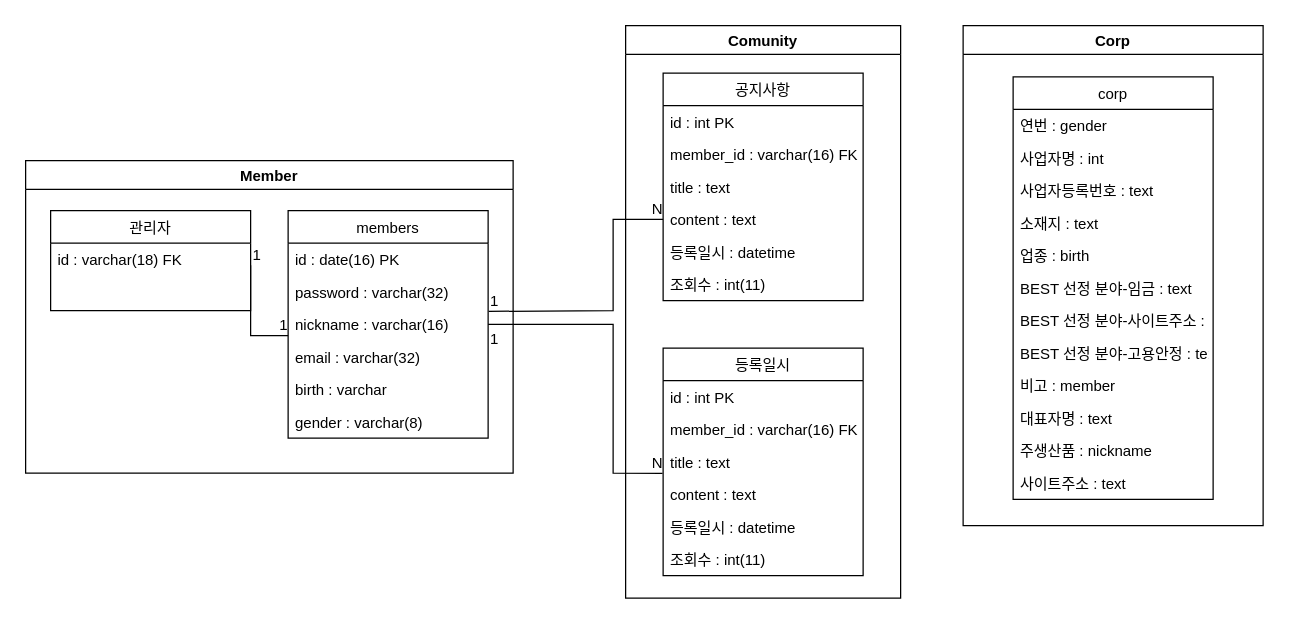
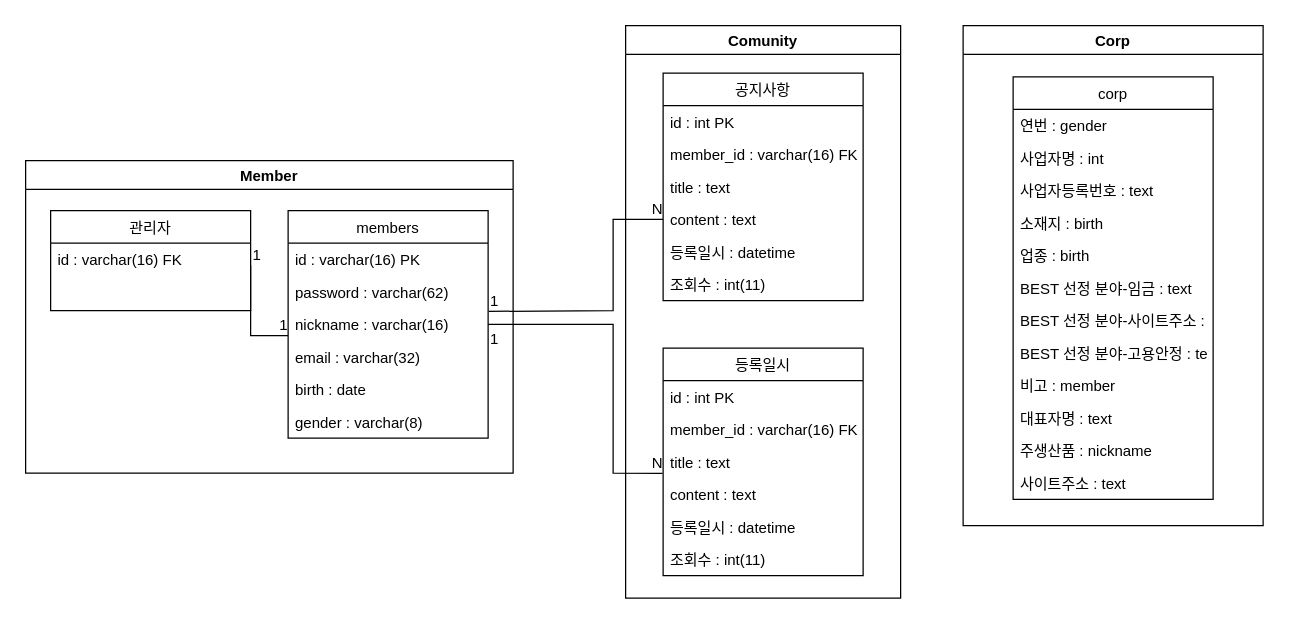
  <mxCell id="0" />
  <mxCell id="1" parent="0" />
  <mxCell id="2" value="Corp" style="swimlane;" parent="1" vertex="1"><mxGeometry x="770" width="240" height="400" as="geometry" y="20" /></mxCell>
  <mxCell id="3" value="corp" style="swimlane;fontStyle=0;align=center;verticalAlign=top;childLayout=stackLayout;horizontal=1;startSize=26;horizontalStack=0;resizeParent=1;resizeLast=0;collapsible=1;marginBottom=0;rounded=0;shadow=0;strokeWidth=1;" parent="2" vertex="1"><mxGeometry x="40" y="41" width="160" height="338" as="geometry"><mxRectangle x="550" y="140" width="160" height="26" as="alternateBounds" /></mxGeometry></mxCell>
  <mxCell id="4" value="연번 : gender" style="text;align=left;verticalAlign=top;spacingLeft=4;spacingRight=4;overflow=hidden;rotatable=0;points=[[0,0.5],[1,0.5]];portConstraint=eastwest;" parent="3" vertex="1"><mxGeometry y="26" width="160" height="26" as="geometry" /></mxCell>
  <mxCell id="5" value="사업자명 : int" style="text;align=left;verticalAlign=top;spacingLeft=4;spacingRight=4;overflow=hidden;rotatable=0;points=[[0,0.5],[1,0.5]];portConstraint=eastwest;rounded=0;shadow=0;html=0;" parent="3" vertex="1"><mxGeometry y="52" width="160" height="26" as="geometry" /></mxCell>
  <mxCell id="6" value="사업자등록번호 : text" style="text;align=left;verticalAlign=top;spacingLeft=4;spacingRight=4;overflow=hidden;rotatable=0;points=[[0,0.5],[1,0.5]];portConstraint=eastwest;rounded=0;shadow=0;html=0;" parent="3" vertex="1"><mxGeometry y="78" width="160" height="26" as="geometry" /></mxCell>
- <mxCell id="7" value="소재지 : text" style="text;align=left;verticalAlign=top;spacingLeft=4;spacingRight=4;overflow=hidden;rotatable=0;points=[[0,0.5],[1,0.5]];portConstraint=eastwest;rounded=0;shadow=0;html=0;" parent="3" vertex="1"><mxGeometry y="104" width="160" height="26" as="geometry" /></mxCell>
+ <mxCell id="7" value="소재지 : birth" style="text;align=left;verticalAlign=top;spacingLeft=4;spacingRight=4;overflow=hidden;rotatable=0;points=[[0,0.5],[1,0.5]];portConstraint=eastwest;rounded=0;shadow=0;html=0;" parent="3" vertex="1"><mxGeometry y="104" width="160" height="26" as="geometry" /></mxCell>
  <mxCell id="8" value="업종 : birth" style="text;align=left;verticalAlign=top;spacingLeft=4;spacingRight=4;overflow=hidden;rotatable=0;points=[[0,0.5],[1,0.5]];portConstraint=eastwest;rounded=0;shadow=0;html=0;" parent="3" vertex="1"><mxGeometry y="130" width="160" height="26" as="geometry" /></mxCell>
  <mxCell id="9" value="BEST 선정 분야-임금 : text" style="text;align=left;verticalAlign=top;spacingLeft=4;spacingRight=4;overflow=hidden;rotatable=0;points=[[0,0.5],[1,0.5]];portConstraint=eastwest;rounded=0;shadow=0;html=0;" parent="3" vertex="1"><mxGeometry y="156" width="160" height="26" as="geometry" /></mxCell>
  <mxCell id="10" value="BEST 선정 분야-사이트주소 : text" style="text;align=left;verticalAlign=top;spacingLeft=4;spacingRight=4;overflow=hidden;rotatable=0;points=[[0,0.5],[1,0.5]];portConstraint=eastwest;rounded=0;shadow=0;html=0;" parent="3" vertex="1"><mxGeometry y="182" width="160" height="26" as="geometry" /></mxCell>
  <mxCell id="11" value="BEST 선정 분야-고용안정 : text" style="text;align=left;verticalAlign=top;spacingLeft=4;spacingRight=4;overflow=hidden;rotatable=0;points=[[0,0.5],[1,0.5]];portConstraint=eastwest;rounded=0;shadow=0;html=0;" parent="3" vertex="1"><mxGeometry y="208" width="160" height="26" as="geometry" /></mxCell>
  <mxCell id="12" value="비고 : member" style="text;align=left;verticalAlign=top;spacingLeft=4;spacingRight=4;overflow=hidden;rotatable=0;points=[[0,0.5],[1,0.5]];portConstraint=eastwest;rounded=0;shadow=0;html=0;" parent="3" vertex="1"><mxGeometry y="234" width="160" height="26" as="geometry" /></mxCell>
  <mxCell id="13" value="대표자명 : text" style="text;align=left;verticalAlign=top;spacingLeft=4;spacingRight=4;overflow=hidden;rotatable=0;points=[[0,0.5],[1,0.5]];portConstraint=eastwest;rounded=0;shadow=0;html=0;" vertex="1" parent="3"><mxGeometry y="260" width="160" height="26" as="geometry" /></mxCell>
  <mxCell id="14" value="주생산품 : nickname" style="text;align=left;verticalAlign=top;spacingLeft=4;spacingRight=4;overflow=hidden;rotatable=0;points=[[0,0.5],[1,0.5]];portConstraint=eastwest;rounded=0;shadow=0;html=0;" vertex="1" parent="3"><mxGeometry y="286" width="160" height="26" as="geometry" /></mxCell>
  <mxCell id="15" value="사이트주소 : text" style="text;align=left;verticalAlign=top;spacingLeft=4;spacingRight=4;overflow=hidden;rotatable=0;points=[[0,0.5],[1,0.5]];portConstraint=eastwest;rounded=0;shadow=0;html=0;" vertex="1" parent="3"><mxGeometry y="312" width="160" height="26" as="geometry" /></mxCell>
  <mxCell id="16" value="members" style="swimlane;fontStyle=0;align=center;verticalAlign=top;childLayout=stackLayout;horizontal=1;startSize=26;horizontalStack=0;resizeParent=1;resizeLast=0;collapsible=1;marginBottom=0;rounded=0;shadow=0;strokeWidth=1;" parent="1" vertex="1"><mxGeometry x="230" y="168" width="160" height="182" as="geometry"><mxRectangle x="550" y="140" width="160" height="26" as="alternateBounds" /></mxGeometry></mxCell>
  <mxCell id="17" value="" style="endArrow=none;html=1;rounded=0;exitX=1.003;exitY=0.1;exitDx=0;exitDy=0;exitPerimeter=0;" edge="1" parent="16"><mxGeometry relative="1" as="geometry"><mxPoint x="-30.0" y="43.6" as="sourcePoint" /><mxPoint y="100" as="targetPoint" /><Array as="points"><mxPoint x="-30" y="100" /></Array></mxGeometry></mxCell>
  <mxCell id="18" value="1" style="resizable=0;html=1;align=left;verticalAlign=bottom;" connectable="0" vertex="1" parent="17"><mxGeometry x="-1" relative="1" as="geometry" /></mxCell>
  <mxCell id="19" value="1" style="resizable=0;html=1;align=right;verticalAlign=bottom;" connectable="0" vertex="1" parent="17"><mxGeometry x="1" relative="1" as="geometry" /></mxCell>
- <mxCell id="20" value="id : date(16) PK" style="text;align=left;verticalAlign=top;spacingLeft=4;spacingRight=4;overflow=hidden;rotatable=0;points=[[0,0.5],[1,0.5]];portConstraint=eastwest;" parent="16" vertex="1"><mxGeometry y="26" width="160" height="26" as="geometry" /></mxCell>
- <mxCell id="21" value="password : varchar(32)" style="text;align=left;verticalAlign=top;spacingLeft=4;spacingRight=4;overflow=hidden;rotatable=0;points=[[0,0.5],[1,0.5]];portConstraint=eastwest;rounded=0;shadow=0;html=0;" parent="16" vertex="1"><mxGeometry y="52" width="160" height="26" as="geometry" /></mxCell>
+ <mxCell id="20" value="id : varchar(16) PK" style="text;align=left;verticalAlign=top;spacingLeft=4;spacingRight=4;overflow=hidden;rotatable=0;points=[[0,0.5],[1,0.5]];portConstraint=eastwest;" parent="16" vertex="1"><mxGeometry y="26" width="160" height="26" as="geometry" /></mxCell>
+ <mxCell id="21" value="password : varchar(62)" style="text;align=left;verticalAlign=top;spacingLeft=4;spacingRight=4;overflow=hidden;rotatable=0;points=[[0,0.5],[1,0.5]];portConstraint=eastwest;rounded=0;shadow=0;html=0;" parent="16" vertex="1"><mxGeometry y="52" width="160" height="26" as="geometry" /></mxCell>
  <mxCell id="22" value="nickname : varchar(16)" style="text;align=left;verticalAlign=top;spacingLeft=4;spacingRight=4;overflow=hidden;rotatable=0;points=[[0,0.5],[1,0.5]];portConstraint=eastwest;rounded=0;shadow=0;html=0;" parent="16" vertex="1"><mxGeometry y="78" width="160" height="26" as="geometry" /></mxCell>
  <mxCell id="23" value="email : varchar(32)" style="text;align=left;verticalAlign=top;spacingLeft=4;spacingRight=4;overflow=hidden;rotatable=0;points=[[0,0.5],[1,0.5]];portConstraint=eastwest;rounded=0;shadow=0;html=0;" parent="16" vertex="1"><mxGeometry y="104" width="160" height="26" as="geometry" /></mxCell>
- <mxCell id="24" value="birth : varchar" style="text;align=left;verticalAlign=top;spacingLeft=4;spacingRight=4;overflow=hidden;rotatable=0;points=[[0,0.5],[1,0.5]];portConstraint=eastwest;rounded=0;shadow=0;html=0;" parent="16" vertex="1"><mxGeometry y="130" width="160" height="26" as="geometry" /></mxCell>
+ <mxCell id="24" value="birth : date" style="text;align=left;verticalAlign=top;spacingLeft=4;spacingRight=4;overflow=hidden;rotatable=0;points=[[0,0.5],[1,0.5]];portConstraint=eastwest;rounded=0;shadow=0;html=0;" parent="16" vertex="1"><mxGeometry y="130" width="160" height="26" as="geometry" /></mxCell>
  <mxCell id="25" value="gender : varchar(8)" style="text;align=left;verticalAlign=top;spacingLeft=4;spacingRight=4;overflow=hidden;rotatable=0;points=[[0,0.5],[1,0.5]];portConstraint=eastwest;rounded=0;shadow=0;html=0;" parent="16" vertex="1"><mxGeometry y="156" width="160" height="26" as="geometry" /></mxCell>
  <mxCell id="26" value="관리자" style="swimlane;fontStyle=0;align=center;verticalAlign=top;childLayout=stackLayout;horizontal=1;startSize=26;horizontalStack=0;resizeParent=1;resizeLast=0;collapsible=1;marginBottom=0;rounded=0;shadow=0;strokeWidth=1;" parent="1" vertex="1"><mxGeometry x="40" y="168" width="160" height="80" as="geometry"><mxRectangle x="550" y="140" width="160" height="26" as="alternateBounds" /></mxGeometry></mxCell>
- <mxCell id="27" value="id : varchar(18) FK" style="text;align=left;verticalAlign=top;spacingLeft=4;spacingRight=4;overflow=hidden;rotatable=0;points=[[0,0.5],[1,0.5]];portConstraint=eastwest;" parent="26" vertex="1"><mxGeometry y="26" width="160" height="26" as="geometry" /></mxCell>
+ <mxCell id="27" value="id : varchar(16) FK" style="text;align=left;verticalAlign=top;spacingLeft=4;spacingRight=4;overflow=hidden;rotatable=0;points=[[0,0.5],[1,0.5]];portConstraint=eastwest;" parent="26" vertex="1"><mxGeometry y="26" width="160" height="26" as="geometry" /></mxCell>
  <mxCell id="28" value="공지사항" style="swimlane;fontStyle=0;align=center;verticalAlign=top;childLayout=stackLayout;horizontal=1;startSize=26;horizontalStack=0;resizeParent=1;resizeLast=0;collapsible=1;marginBottom=0;rounded=0;shadow=0;strokeWidth=1;" parent="1" vertex="1"><mxGeometry x="530" y="58" width="160" height="182" as="geometry"><mxRectangle x="550" y="140" width="160" height="26" as="alternateBounds" /></mxGeometry></mxCell>
  <mxCell id="29" value="id : int PK" style="text;align=left;verticalAlign=top;spacingLeft=4;spacingRight=4;overflow=hidden;rotatable=0;points=[[0,0.5],[1,0.5]];portConstraint=eastwest;" parent="28" vertex="1"><mxGeometry y="26" width="160" height="26" as="geometry" /></mxCell>
  <mxCell id="30" value="member_id : varchar(16) FK" style="text;align=left;verticalAlign=top;spacingLeft=4;spacingRight=4;overflow=hidden;rotatable=0;points=[[0,0.5],[1,0.5]];portConstraint=eastwest;rounded=0;shadow=0;html=0;" parent="28" vertex="1"><mxGeometry y="52" width="160" height="26" as="geometry" /></mxCell>
  <mxCell id="31" value="title : text" style="text;align=left;verticalAlign=top;spacingLeft=4;spacingRight=4;overflow=hidden;rotatable=0;points=[[0,0.5],[1,0.5]];portConstraint=eastwest;rounded=0;shadow=0;html=0;" parent="28" vertex="1"><mxGeometry y="78" width="160" height="26" as="geometry" /></mxCell>
  <mxCell id="32" value="content : text" style="text;align=left;verticalAlign=top;spacingLeft=4;spacingRight=4;overflow=hidden;rotatable=0;points=[[0,0.5],[1,0.5]];portConstraint=eastwest;rounded=0;shadow=0;html=0;" parent="28" vertex="1"><mxGeometry y="104" width="160" height="26" as="geometry" /></mxCell>
  <mxCell id="33" value="등록일시 : datetime" style="text;align=left;verticalAlign=top;spacingLeft=4;spacingRight=4;overflow=hidden;rotatable=0;points=[[0,0.5],[1,0.5]];portConstraint=eastwest;rounded=0;shadow=0;html=0;" parent="28" vertex="1"><mxGeometry y="130" width="160" height="26" as="geometry" /></mxCell>
  <mxCell id="34" value="조회수 : int(11)" style="text;align=left;verticalAlign=top;spacingLeft=4;spacingRight=4;overflow=hidden;rotatable=0;points=[[0,0.5],[1,0.5]];portConstraint=eastwest;rounded=0;shadow=0;html=0;" parent="28" vertex="1"><mxGeometry y="156" width="160" height="26" as="geometry" /></mxCell>
  <mxCell id="35" value="등록일시" style="swimlane;fontStyle=0;align=center;verticalAlign=top;childLayout=stackLayout;horizontal=1;startSize=26;horizontalStack=0;resizeParent=1;resizeLast=0;collapsible=1;marginBottom=0;rounded=0;shadow=0;strokeWidth=1;" parent="1" vertex="1"><mxGeometry x="530" y="278" width="160" height="182" as="geometry"><mxRectangle x="550" y="140" width="160" height="26" as="alternateBounds" /></mxGeometry></mxCell>
  <mxCell id="36" value="id : int PK" style="text;align=left;verticalAlign=top;spacingLeft=4;spacingRight=4;overflow=hidden;rotatable=0;points=[[0,0.5],[1,0.5]];portConstraint=eastwest;" parent="35" vertex="1"><mxGeometry y="26" width="160" height="26" as="geometry" /></mxCell>
  <mxCell id="37" value="member_id : varchar(16) FK" style="text;align=left;verticalAlign=top;spacingLeft=4;spacingRight=4;overflow=hidden;rotatable=0;points=[[0,0.5],[1,0.5]];portConstraint=eastwest;rounded=0;shadow=0;html=0;" parent="35" vertex="1"><mxGeometry y="52" width="160" height="26" as="geometry" /></mxCell>
  <mxCell id="38" value="title : text" style="text;align=left;verticalAlign=top;spacingLeft=4;spacingRight=4;overflow=hidden;rotatable=0;points=[[0,0.5],[1,0.5]];portConstraint=eastwest;rounded=0;shadow=0;html=0;" parent="35" vertex="1"><mxGeometry y="78" width="160" height="26" as="geometry" /></mxCell>
  <mxCell id="39" value="content : text" style="text;align=left;verticalAlign=top;spacingLeft=4;spacingRight=4;overflow=hidden;rotatable=0;points=[[0,0.5],[1,0.5]];portConstraint=eastwest;rounded=0;shadow=0;html=0;" parent="35" vertex="1"><mxGeometry y="104" width="160" height="26" as="geometry" /></mxCell>
  <mxCell id="40" value="등록일시 : datetime" style="text;align=left;verticalAlign=top;spacingLeft=4;spacingRight=4;overflow=hidden;rotatable=0;points=[[0,0.5],[1,0.5]];portConstraint=eastwest;rounded=0;shadow=0;html=0;" parent="35" vertex="1"><mxGeometry y="130" width="160" height="26" as="geometry" /></mxCell>
  <mxCell id="41" value="조회수 : int(11)" style="text;align=left;verticalAlign=top;spacingLeft=4;spacingRight=4;overflow=hidden;rotatable=0;points=[[0,0.5],[1,0.5]];portConstraint=eastwest;rounded=0;shadow=0;html=0;" parent="35" vertex="1"><mxGeometry y="156" width="160" height="26" as="geometry" /></mxCell>
  <mxCell id="42" value="" style="endArrow=none;html=1;rounded=0;entryX=0;entryY=0.5;entryDx=0;entryDy=0;exitX=1.003;exitY=0.1;exitDx=0;exitDy=0;exitPerimeter=0;" parent="1" source="22" target="32" edge="1"><mxGeometry relative="1" as="geometry"><mxPoint x="445" y="248" as="sourcePoint" /><mxPoint x="605" y="248" as="targetPoint" /><Array as="points"><mxPoint x="490" y="248" /><mxPoint x="490" y="175" /></Array></mxGeometry></mxCell>
  <mxCell id="43" value="1" style="resizable=0;html=1;align=left;verticalAlign=bottom;" parent="42" connectable="0" vertex="1"><mxGeometry x="-1" relative="1" as="geometry" /></mxCell>
  <mxCell id="44" value="N" style="resizable=0;html=1;align=right;verticalAlign=bottom;" parent="42" connectable="0" vertex="1"><mxGeometry x="1" relative="1" as="geometry" /></mxCell>
  <mxCell id="45" value="" style="endArrow=none;html=1;rounded=0;entryX=-0.003;entryY=-0.146;entryDx=0;entryDy=0;entryPerimeter=0;exitX=1;exitY=0.5;exitDx=0;exitDy=0;" parent="1" source="22" target="39" edge="1"><mxGeometry relative="1" as="geometry"><mxPoint x="445" y="258" as="sourcePoint" /><mxPoint x="520" y="378" as="targetPoint" /><Array as="points"><mxPoint x="490" y="259" /><mxPoint x="490" y="378" /></Array></mxGeometry></mxCell>
  <mxCell id="46" value="1" style="resizable=0;html=1;align=left;verticalAlign=bottom;" parent="45" connectable="0" vertex="1"><mxGeometry x="-1" relative="1" as="geometry"><mxPoint y="20" as="offset" /></mxGeometry></mxCell>
  <mxCell id="47" value="N" style="resizable=0;html=1;align=right;verticalAlign=bottom;" parent="45" connectable="0" vertex="1"><mxGeometry x="1" relative="1" as="geometry" /></mxCell>
  <mxCell id="48" value="Member" style="swimlane;" parent="1" vertex="1"><mxGeometry x="20" y="128" width="390" height="250" as="geometry" /></mxCell>
  <mxCell id="49" value="Comunity" style="swimlane;hachureGap=4;pointerEvents=0;" vertex="1" parent="1"><mxGeometry x="500" width="220" height="458" as="geometry" y="20" /></mxCell>
